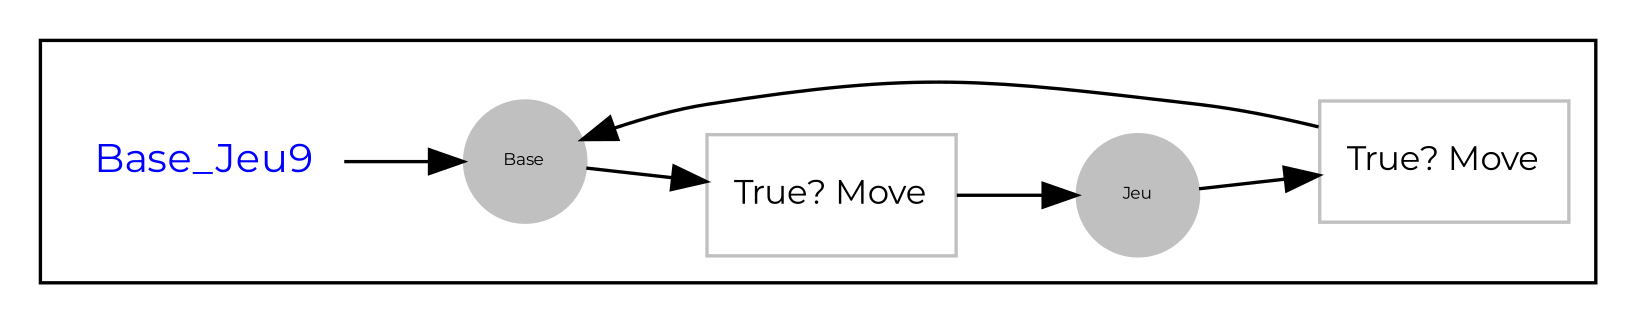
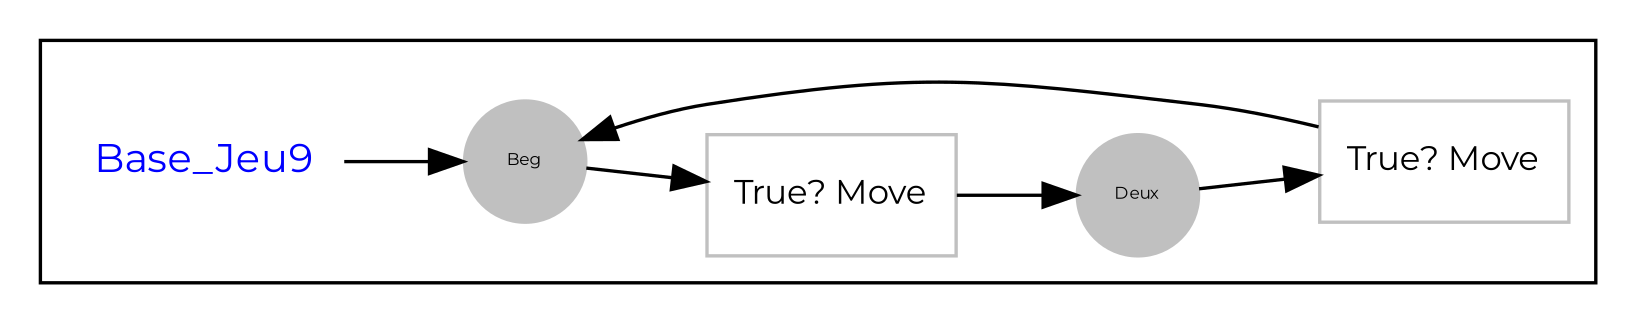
  digraph {
    fontname=Montserrat
    rankdir=LR
    node [color=gray fontname=Montserrat fontsize=5 shape=circle]
    edge [fontname=Montserrat]
    n1 [fontcolor=blue fontsize=12 label=Base_Jeu9 shape=none]
-   n2 [label=Base style=filled]
+   n2 [label=Beg style=filled]
    n3 [fontsize=10 label="True? Move" shape=box]
-   n4 [label=Jeu style=filled]
+   n4 [label=Deux style=filled]
    n5 [fontsize=10 label="True? Move" shape=box]
    subgraph cluster_1 {
      n1
      n2
      n3
      n4
      n5
    }
    n1 -> n2
    n2 -> n3
    n3 -> n4
    n4 -> n5
    n5 -> n2
  }
